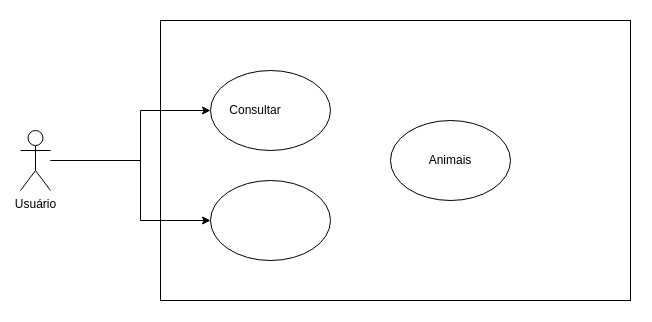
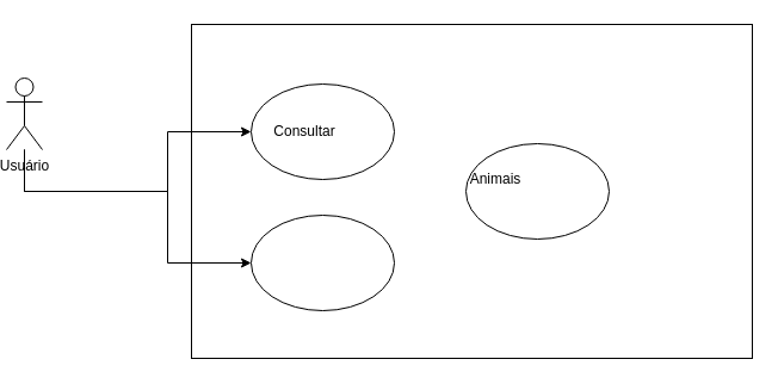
  <mxCell id="0" />
  <mxCell id="1" parent="0" />
  <mxCell id="2" value="" style="rounded=0;whiteSpace=wrap;html=1;" vertex="1" parent="1"><mxGeometry x="160" y="20" width="470" height="280" as="geometry" /></mxCell>
  <mxCell id="3" value="" style="ellipse;whiteSpace=wrap;html=1;" vertex="1" parent="1"><mxGeometry x="210" y="180" width="120" height="80" as="geometry" /></mxCell>
  <mxCell id="4" value="" style="ellipse;whiteSpace=wrap;html=1;" vertex="1" parent="1"><mxGeometry x="210" y="70" width="120" height="80" as="geometry" /></mxCell>
  <mxCell id="5" style="edgeStyle=orthogonalEdgeStyle;rounded=0;orthogonalLoop=1;jettySize=auto;html=1;" edge="1" parent="1" source="7" target="4"><mxGeometry relative="1" as="geometry"><Array as="points"><mxPoint x="140" y="160" /><mxPoint x="140" y="110" /></Array></mxGeometry></mxCell>
  <mxCell id="6" style="edgeStyle=orthogonalEdgeStyle;rounded=0;orthogonalLoop=1;jettySize=auto;html=1;" edge="1" parent="1" source="7" target="3"><mxGeometry relative="1" as="geometry"><mxPoint x="410" y="210" as="targetPoint" /><Array as="points"><mxPoint x="140" y="160" /><mxPoint x="140" y="220" /></Array></mxGeometry></mxCell>
- <mxCell id="7" value="&lt;div&gt;Usuário&lt;/div&gt;" style="shape=umlActor;verticalLabelPosition=bottom;verticalAlign=top;html=1;outlineConnect=0;" vertex="1" parent="1"><mxGeometry x="20" y="130" width="30" height="60" as="geometry" /></mxCell>
+ <mxCell id="7" value="&lt;div&gt;Usuário&lt;/div&gt;" style="shape=umlActor;verticalLabelPosition=bottom;verticalAlign=top;html=1;outlineConnect=0;" vertex="1" parent="1"><mxGeometry x="5" y="65" width="30" height="60" as="geometry" /></mxCell>
  <mxCell id="8" value="&lt;div&gt;Consultar&lt;/div&gt;" style="text;html=1;strokeColor=none;fillColor=none;align=center;verticalAlign=middle;whiteSpace=wrap;rounded=0;" vertex="1" parent="1"><mxGeometry x="235" y="100" width="40" height="20" as="geometry" /></mxCell>
  <mxCell id="9" value="" style="ellipse;whiteSpace=wrap;html=1;" vertex="1" parent="1"><mxGeometry x="390" y="120" width="120" height="80" as="geometry" /></mxCell>
- <mxCell id="10" value="&lt;div&gt;Animais&lt;/div&gt;" style="text;html=1;strokeColor=none;fillColor=none;align=center;verticalAlign=middle;whiteSpace=wrap;rounded=0;" vertex="1" parent="1"><mxGeometry x="430" y="150" width="40" height="20" as="geometry" /></mxCell>
+ <mxCell id="10" value="&lt;div&gt;Animais&lt;/div&gt;" style="text;html=1;strokeColor=none;fillColor=none;align=center;verticalAlign=middle;whiteSpace=wrap;rounded=0;" vertex="1" parent="1"><mxGeometry x="395" y="140" width="40" height="20" as="geometry" /></mxCell>
